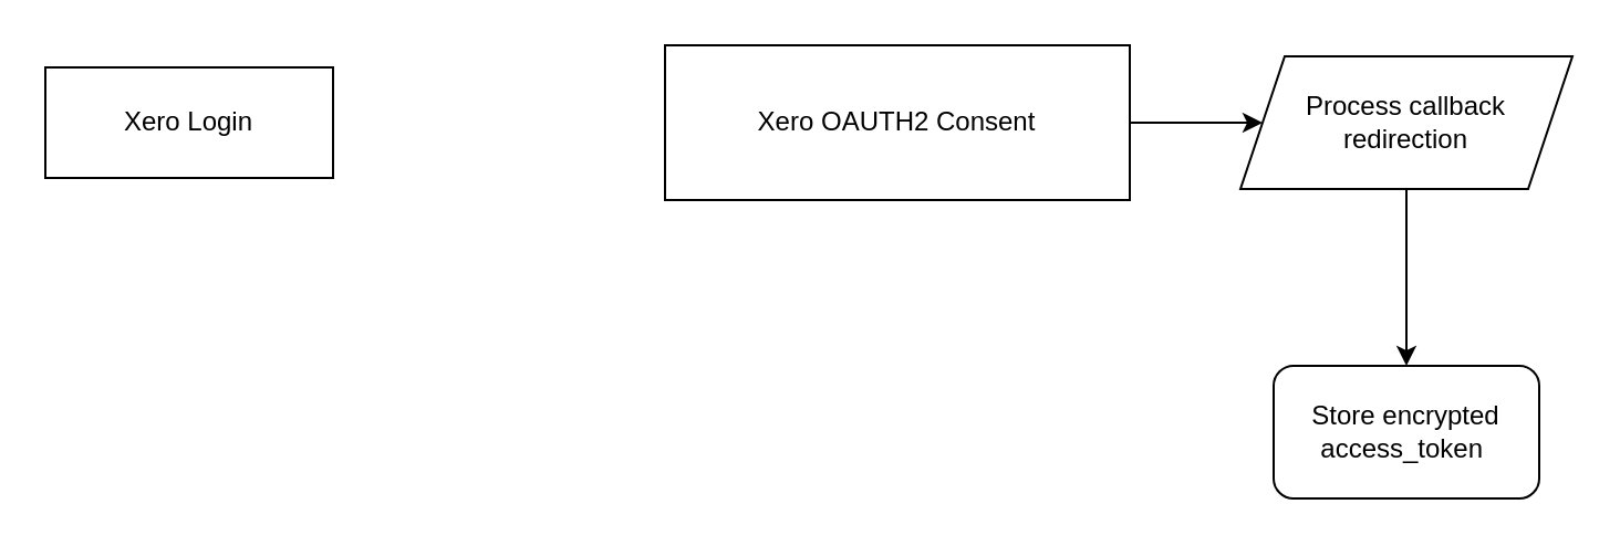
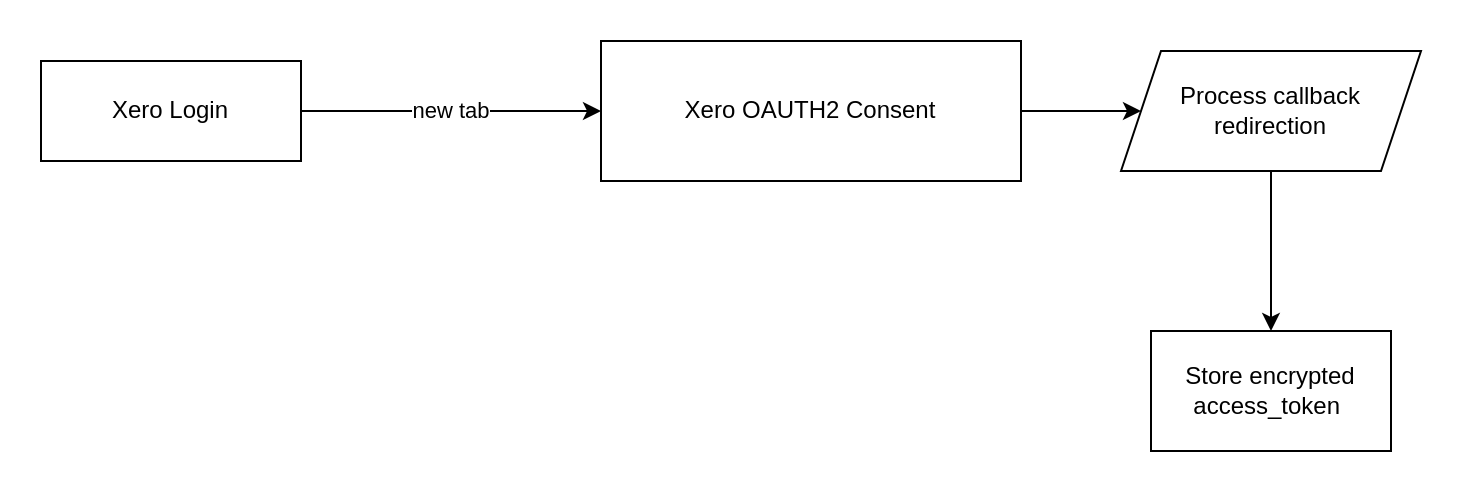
  <mxCell id="0" />
  <mxCell id="1" parent="0" />
+ <mxCell id="2" value="new tab" style="edgeStyle=orthogonalEdgeStyle;rounded=0;orthogonalLoop=1;jettySize=auto;html=1;entryX=0;entryY=0.5;entryDx=0;entryDy=0;" edge="1" parent="1" source="3" target="5"><mxGeometry relative="1" as="geometry"><mxPoint x="230" y="55" as="targetPoint" /></mxGeometry></mxCell>
  <mxCell id="3" value="Xero Login" style="rounded=0;whiteSpace=wrap;html=1;" vertex="1" parent="1"><mxGeometry x="20" y="30" width="130" height="50" as="geometry" /></mxCell>
  <mxCell id="4" value="" style="edgeStyle=orthogonalEdgeStyle;rounded=0;orthogonalLoop=1;jettySize=auto;html=1;" edge="1" parent="1" source="5" target="7"><mxGeometry relative="1" as="geometry" /></mxCell>
  <mxCell id="5" value="Xero OAUTH2 Consent" style="rounded=0;whiteSpace=wrap;html=1;" vertex="1" parent="1"><mxGeometry x="300" y="20" width="210" height="70" as="geometry" /></mxCell>
  <mxCell id="6" value="" style="edgeStyle=orthogonalEdgeStyle;rounded=0;orthogonalLoop=1;jettySize=auto;html=1;" edge="1" parent="1" source="7" target="8"><mxGeometry relative="1" as="geometry" /></mxCell>
  <mxCell id="7" value="Process callback redirection" style="shape=parallelogram;perimeter=parallelogramPerimeter;whiteSpace=wrap;html=1;fixedSize=1;rounded=0;" vertex="1" parent="1"><mxGeometry x="560" y="25" width="150" height="60" as="geometry" /></mxCell>
- <mxCell id="8" value="Store encrypted access_token&amp;nbsp;" style="whiteSpace=wrap;html=1;rounded=1;" vertex="1" parent="1"><mxGeometry x="575" y="165" width="120" height="60" as="geometry" /></mxCell>
+ <mxCell id="8" value="Store encrypted access_token&amp;nbsp;" style="rounded=0;whiteSpace=wrap;html=1;" vertex="1" parent="1"><mxGeometry x="575" y="165" width="120" height="60" as="geometry" /></mxCell>
